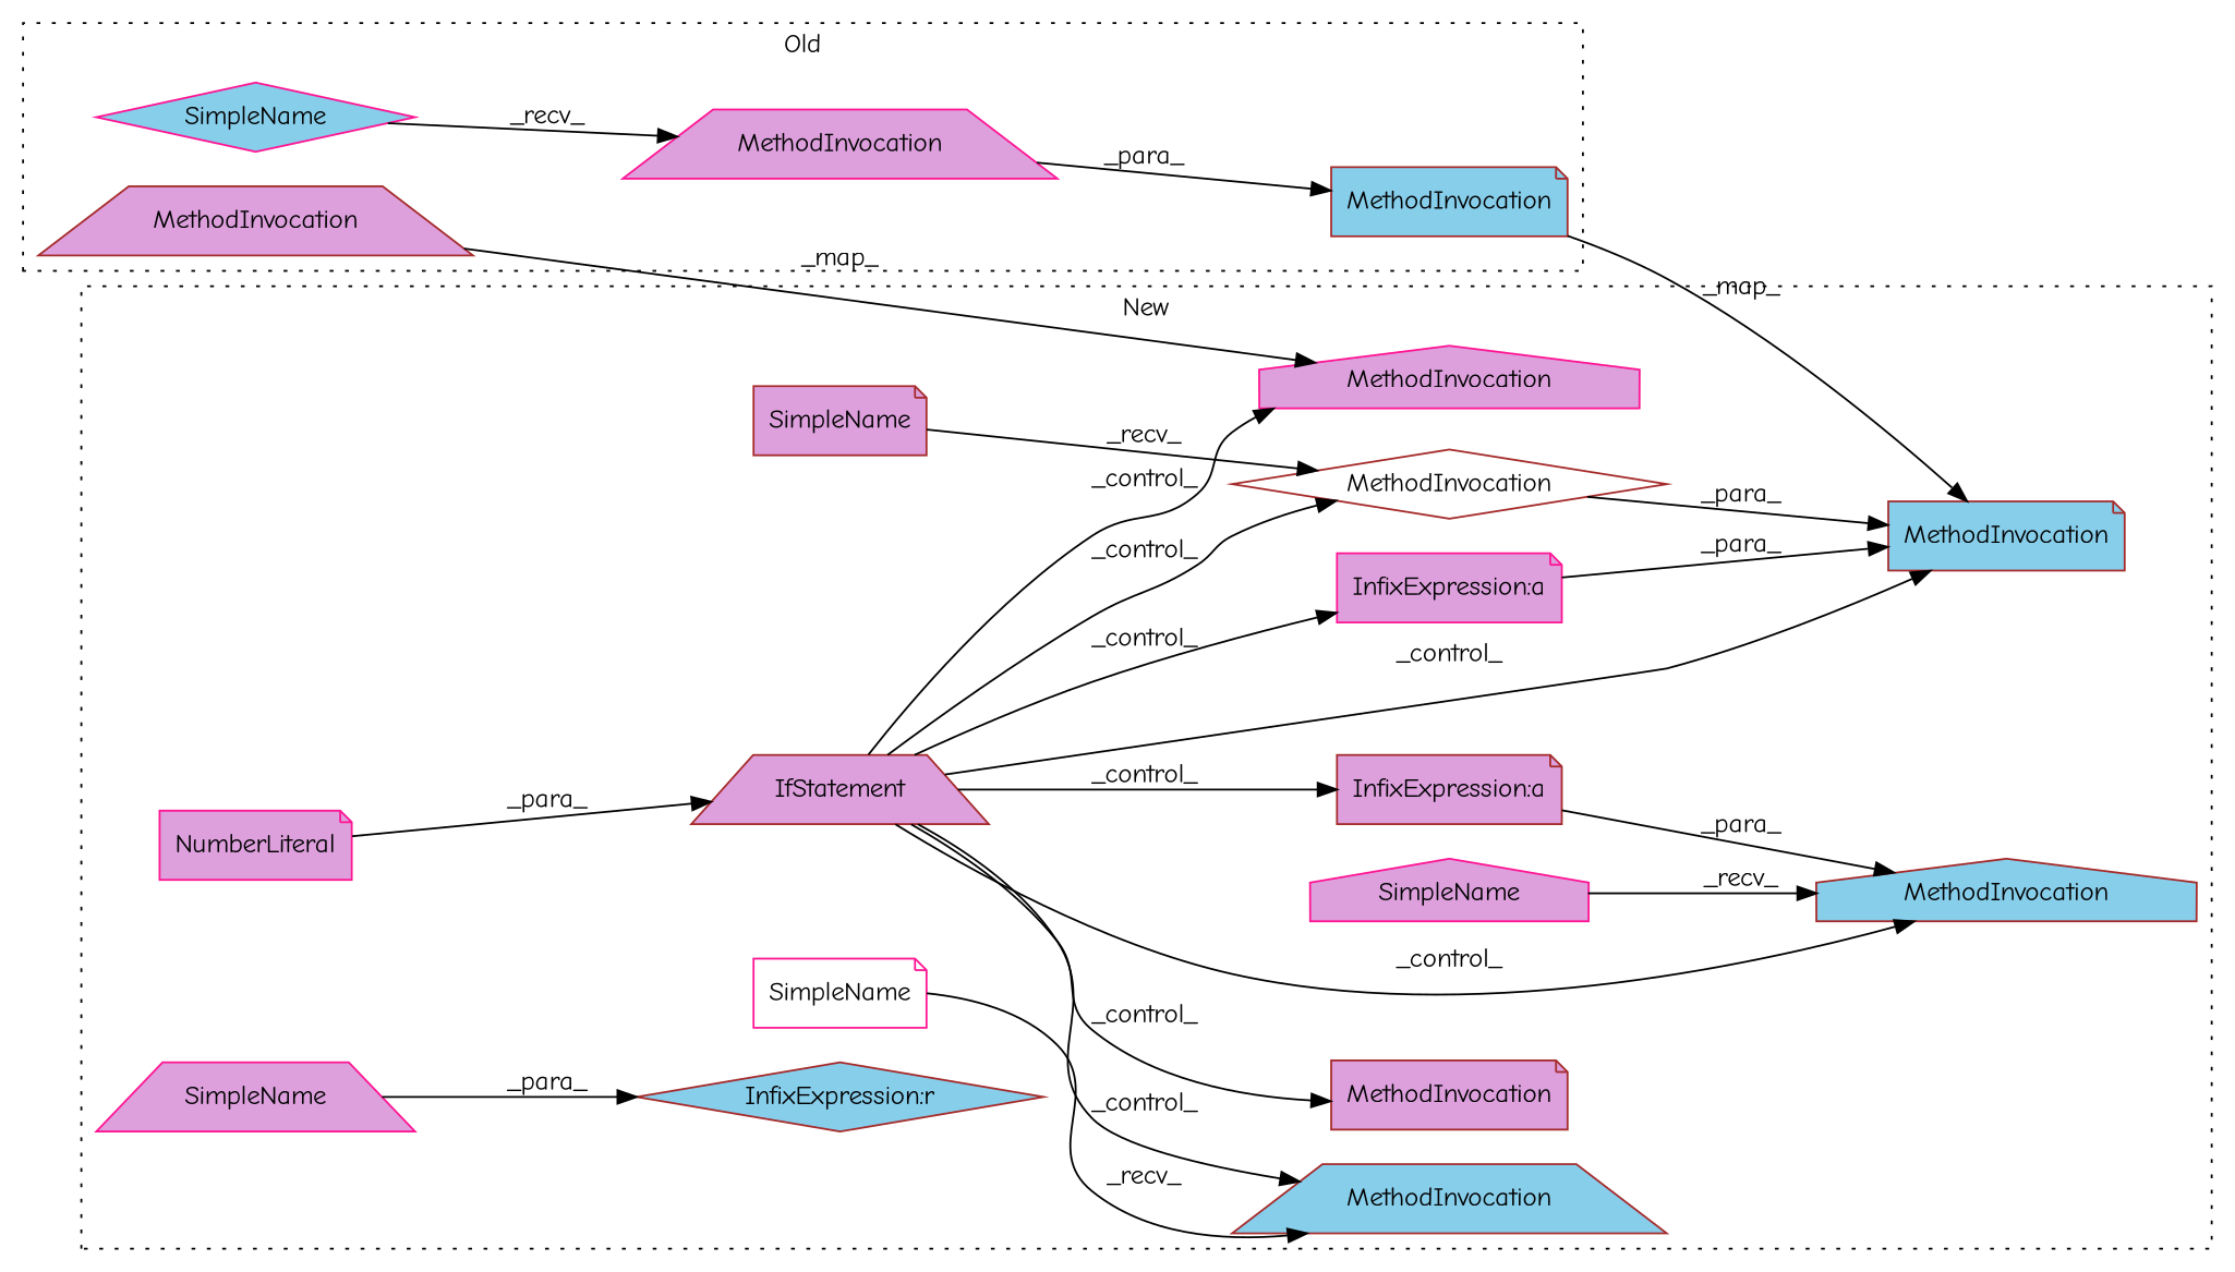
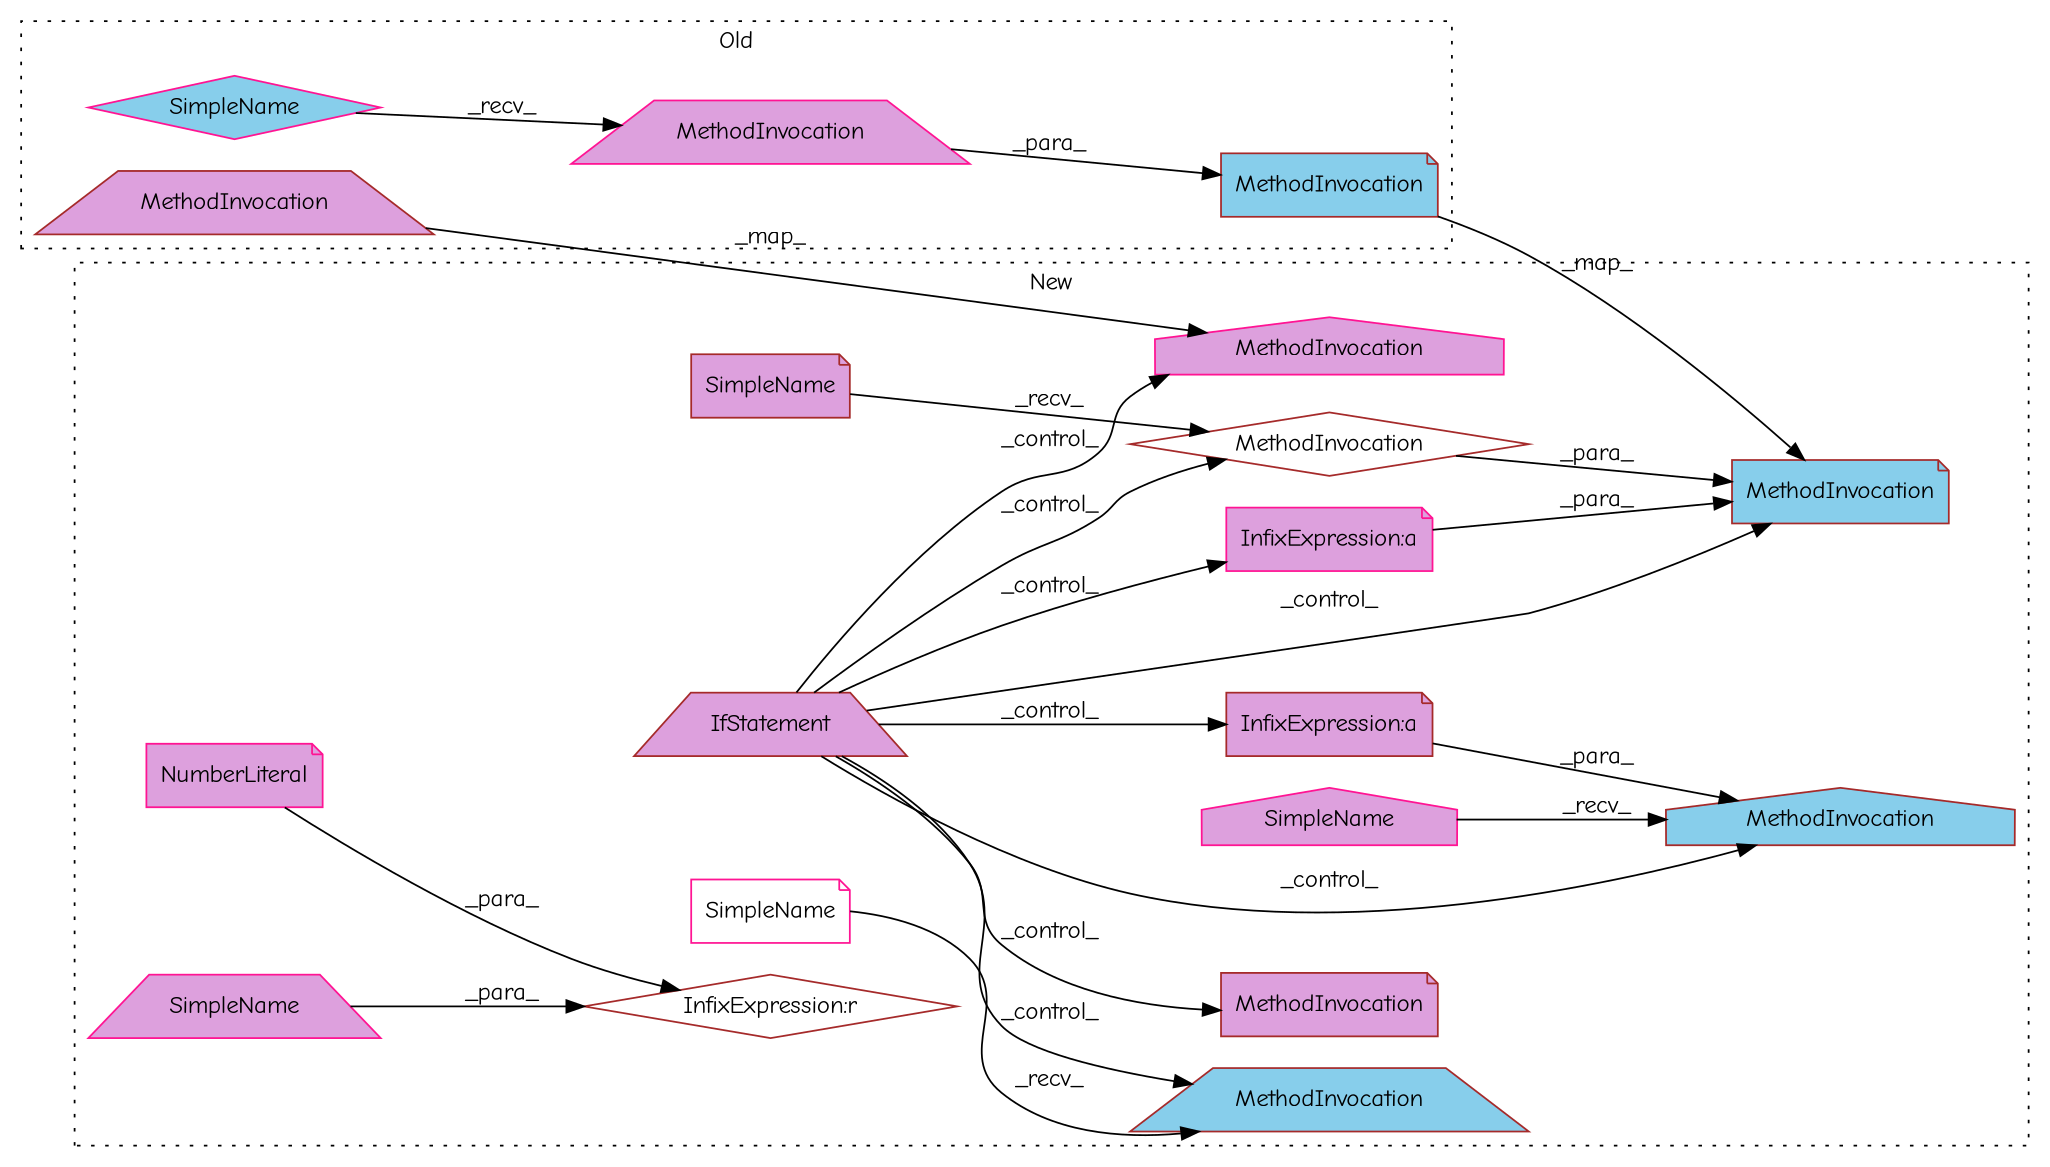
  digraph {
    fontname="Comic Neue"
    rankdir=LR
    node [a=32 color=brown fillcolor=plum fontname="Comic Neue" l="5,1" shape=note style=filled]
    edge [fontname="Comic Neue"]
    n1 [l="8,1" label=MethodInvocation s="10698,10707" shape=trapezium]
    n2 [color=deeppink l=7 label=MethodInvocation s=10829 shape=trapezium]
    n3 [fillcolor=skyblue label=MethodInvocation s="10929,10958"]
    n4 [a=42 color=deeppink fillcolor=skyblue l=6 label=SimpleName s=10822 shape=diamond]
    n5 [a=25 l="4,2" label=IfStatement s="13460,13479" shape=trapezium]
    n6 [fillcolor=skyblue label=MethodInvocation s="13581,13666" shape=house]
    n7 [fillcolor=white l=9 label=MethodInvocation s=13812 shape=diamond]
    n8 [l=7 label=MethodInvocation s=14087]
    n9 [color=deeppink l="8,1" label=MethodInvocation s="13553,13562" shape=house]
    n10 [fillcolor=skyblue label=MethodInvocation s="13803,13888"]
    n11 [fillcolor=skyblue l=9 label=MethodInvocation s=13507 shape=trapezium]
    n12 [a=34 color=deeppink l=1 label=NumberLiteral s=13478]
    n13 [a=42 l=3 label=SimpleName s=13808]
    n14 [a=42 color=deeppink fillcolor=white l=3 label=SimpleName s=13503]
    n15 [a=42 color=deeppink l=10 label=SimpleName s=13464 shape=trapezium]
    n16 [a=42 color=deeppink l=6 label=SimpleName s=13574 shape=house]
    n17 [a=27 color=deeppink l=1 label="InfixExpression:a" s=13865]
    n18 [a=27 l=1 label="InfixExpression:a" s=13643]
-   n19 [a=27 fillcolor=skyblue l=4 label="InfixExpression:r" s=13474 shape=diamond]
+   n19 [a=27 fillcolor=white l=4 label="InfixExpression:r" s=13474 shape=diamond]
    subgraph cluster_1 {
      label=Old
      style=dotted
      n1
      n2
      n3
      n4
    }
    subgraph cluster_2 {
      label=New
      style=dotted
      n5
      n6
      n7
      n8
      n9
      n10
      n11
      n12
      n13
      n14
      n15
      n16
      n17
      n18
      n19
    }
    n1 -> n9 [label=_map_]
    n2 -> n3 [label=_para_]
    n3 -> n10 [label=_map_]
    n4 -> n2 [label=_recv_]
    n5 -> n6 [label=_control_]
    n5 -> n7 [label=_control_]
    n5 -> n8 [label=_control_]
    n5 -> n9 [label=_control_]
    n5 -> n10 [label=_control_]
    n5 -> n11 [label=_control_]
    n5 -> n17 [label=_control_]
    n5 -> n18 [label=_control_]
    n7 -> n10 [label=_para_]
-   n12 -> n5 [label=_para_]
+   n12 -> n19 [label=_para_]
    n13 -> n7 [label=_recv_]
    n14 -> n11 [label=_recv_]
    n15 -> n19 [label=_para_]
    n16 -> n6 [label=_recv_]
    n17 -> n10 [label=_para_]
    n18 -> n6 [label=_para_]
  }
